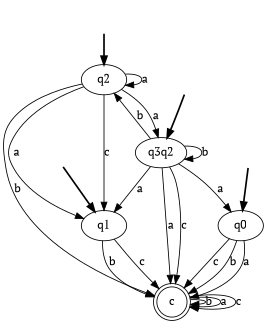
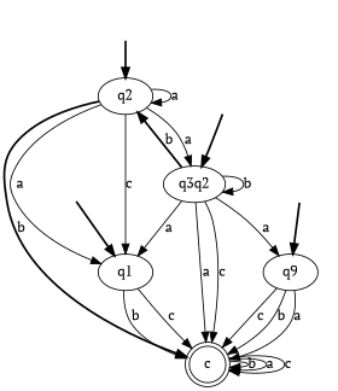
  digraph {
    fontname="PT Serif"
    node [fontname="PT Serif"]
    edge [fontname="PT Serif"]
    fake0 [style=invisible]
    q2 [root=true]
    q3q2 [root=true]
    q1 [root=true]
    c [shape=doublecircle]
    fake1 [style=invisible]
-   q0 [root=true]
+   q0 [root=true label=q9]
    fake2 [style=invisible]
    fake3 [style=invisible]
    fake0 -> q2 [style=bold]
    q2 -> q2 [label=a]
    q2 -> q3q2 [label=a]
    q2 -> q1 [label=a]
    q2 -> q1 [label=c]
-   q2 -> c [label=b]
-   q3q2 -> q2 [label=b]
+   q2 -> c [label=b style=bold]
+   q3q2 -> q2 [label=b style=bold]
    q3q2 -> q3q2 [label=b]
    q3q2 -> q1 [label=a]
    q3q2 -> c [label=a]
    q3q2 -> c [label=c]
    q3q2 -> q0 [label=a]
    q1 -> c [label=b]
    q1 -> c [label=c]
    c -> c [label=b]
    c -> c [label=a]
    c -> c [label=c]
    fake1 -> q3q2 [style=bold]
    q0 -> c [label=b]
    q0 -> c [label=a]
    q0 -> c [label=c]
    fake2 -> q1 [style=bold]
    fake3 -> q0 [style=bold]
  }
